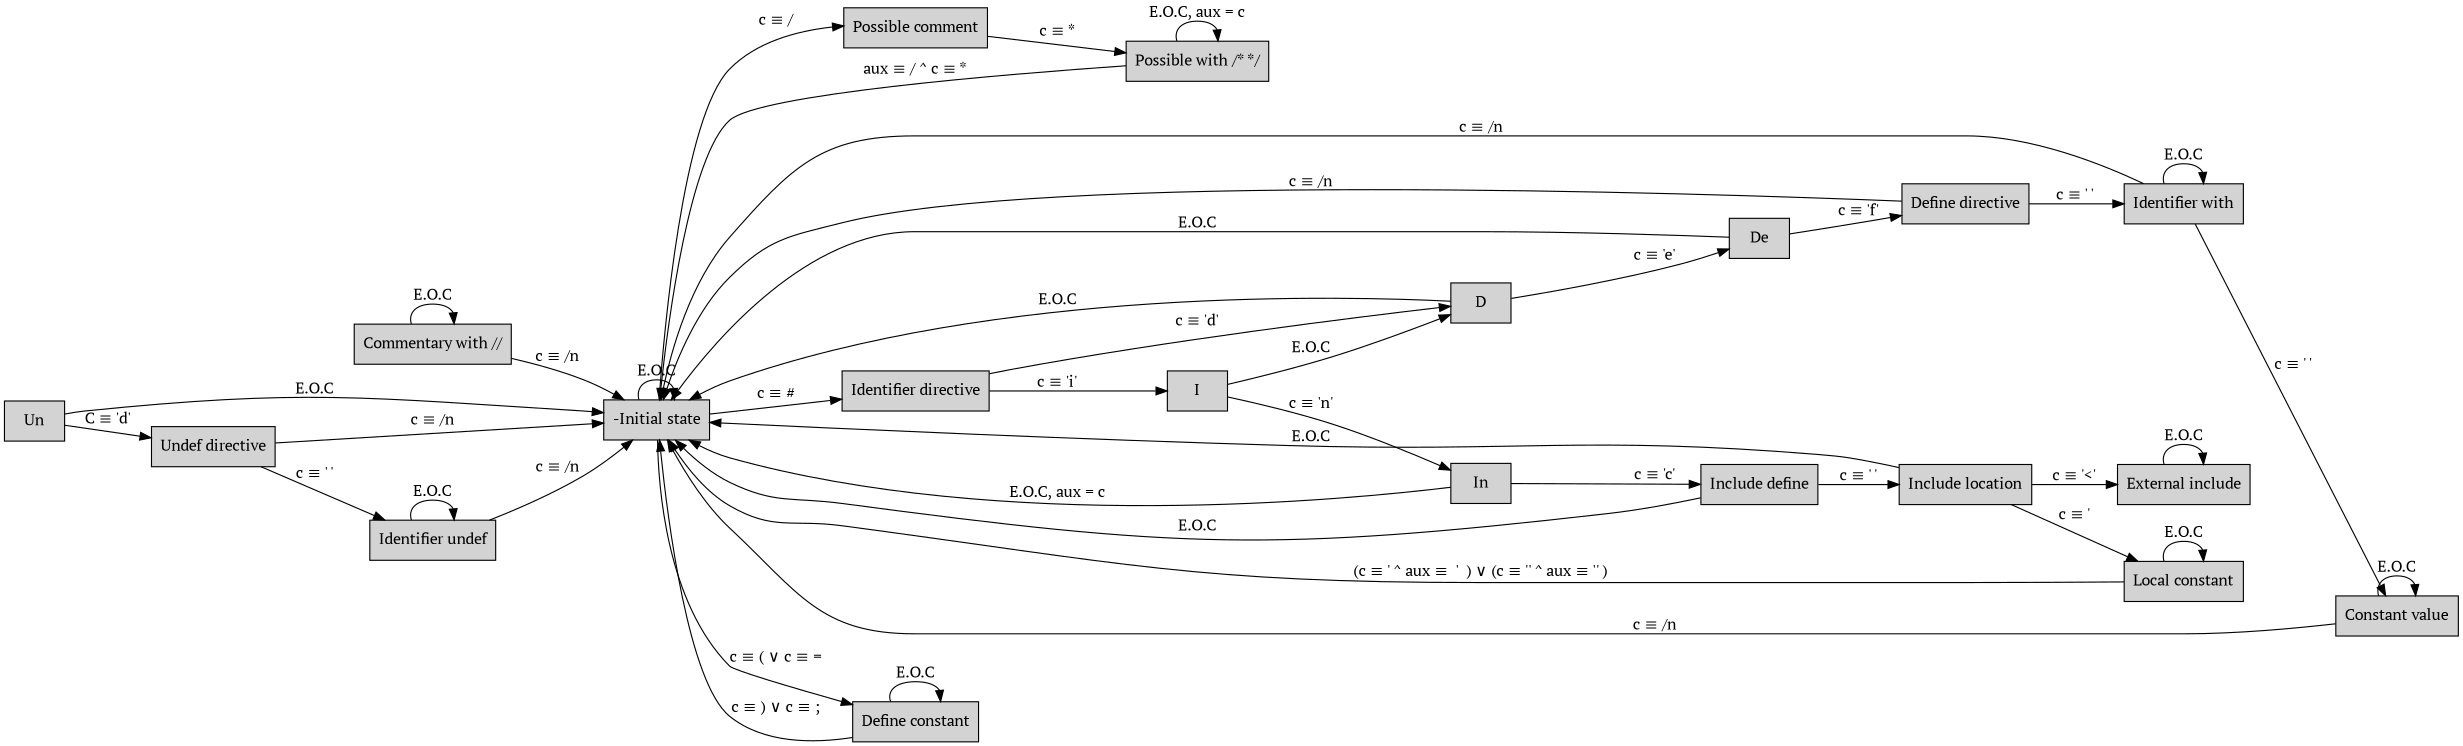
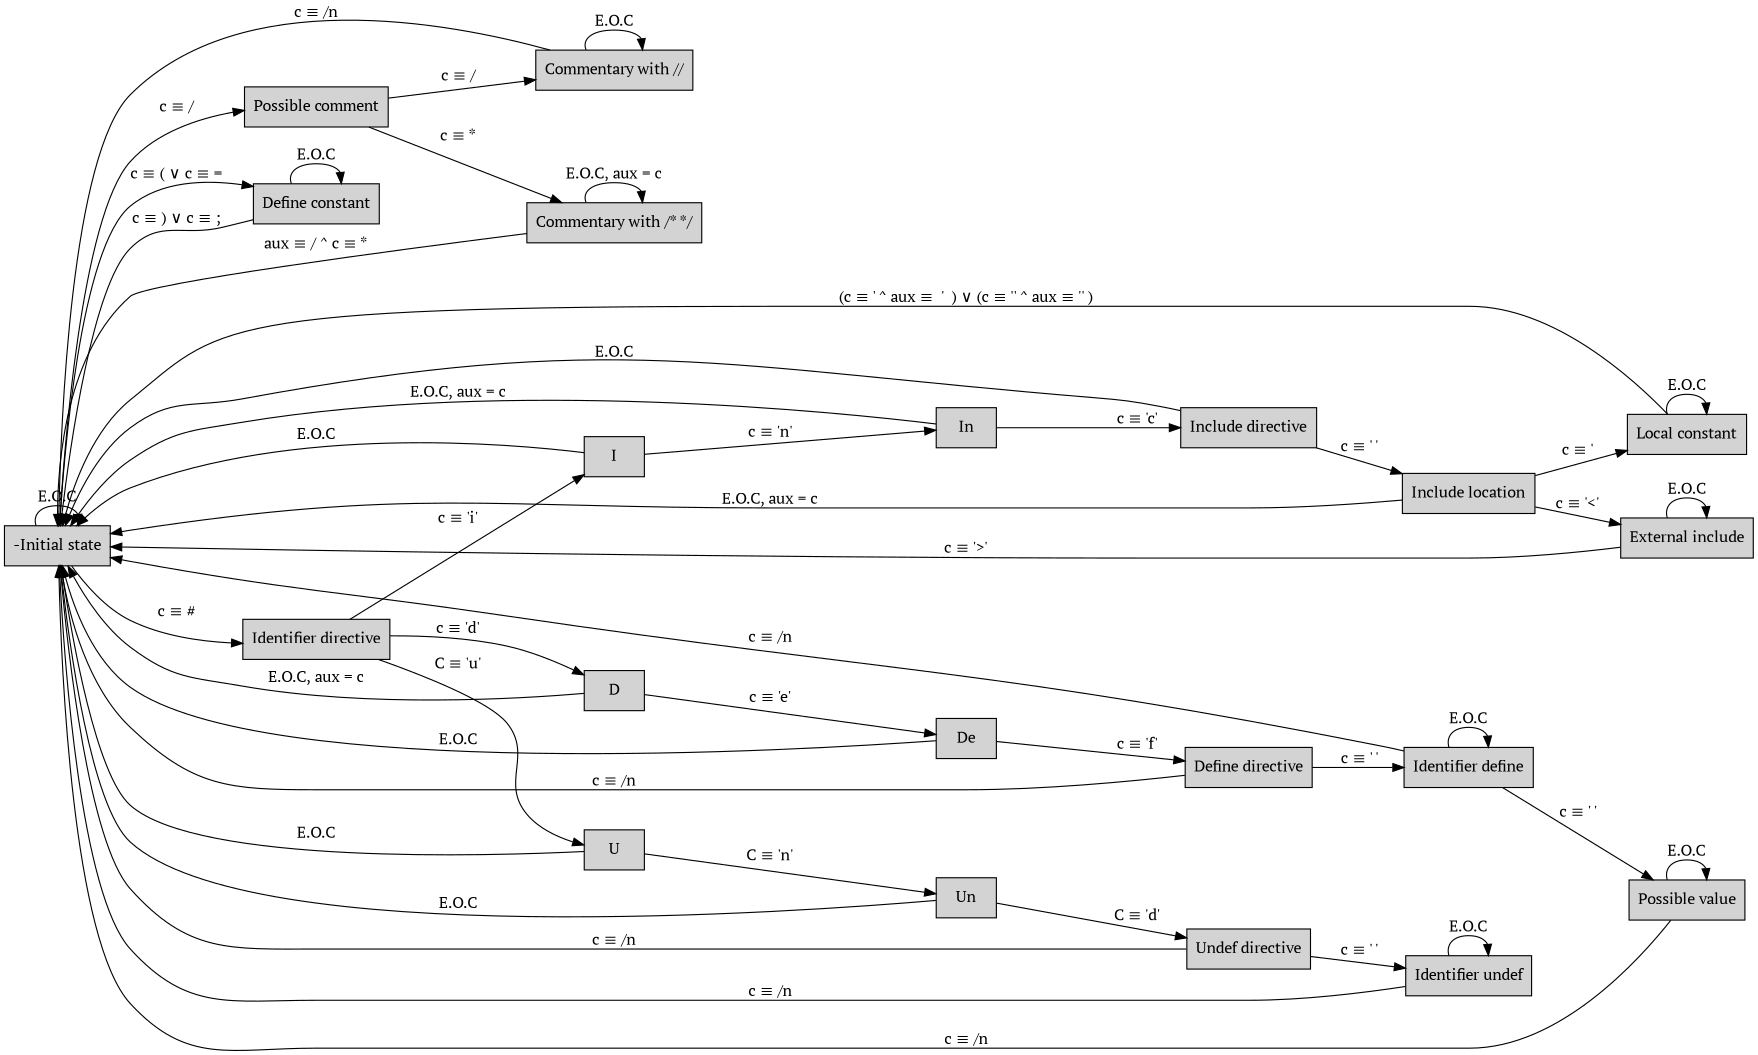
  digraph {
    fontname="PT Serif"
    rankdir=LR
    node [fontname="PT Serif" shape=box style=filled]
    edge [fontname="PT Serif"]
    "-Initial state"
    "Possible comment"
    n3 [label="Identifier directive"]
    "Define constant"
    "Commentary with //"
-   "Commentary with /* */" [label="Possible with /* */"]
+   "Commentary with /* */"
    D
    I
+   U
    De
    In
    Un
    "Define directive"
-   "Include directive" [label="Include define"]
+   "Include directive"
    "Include location"
    n16 [label="Local constant"]
    "External include"
-   "Identifier define" [label="Identifier with"]
-   "Constant value"
+   "Identifier define"
+   "Constant value" [label="Possible value"]
    "Undef directive"
    "Identifier undef"
    "-Initial state" -> "-Initial state" [label="E.O.C"]
    "-Initial state" -> "Possible comment" [label="c ≡ /"]
    "-Initial state" -> n3 [label="c ≡ #"]
    "-Initial state" -> "Define constant" [label="c ≡ ( ∨ c ≡ ="]
+   "Possible comment" -> "Commentary with //" [label="c ≡ /"]
    "Possible comment" -> "Commentary with /* */" [label="c ≡ *"]
    n3 -> D [label="c ≡ 'd'"]
    n3 -> I [label="c ≡ 'i'"]
+   n3 -> U [label="C ≡ 'u'"]
    "Define constant" -> "-Initial state" [label="c ≡ ) ∨ c ≡ ;"]
    "Define constant" -> "Define constant" [label="E.O.C"]
    "Commentary with //" -> "-Initial state" [label="c ≡ /n"]
    "Commentary with //" -> "Commentary with //" [label="E.O.C"]
    "Commentary with /* */" -> "-Initial state" [label="aux ≡ / ^ c ≡ *"]
    "Commentary with /* */" -> "Commentary with /* */" [label="E.O.C, aux = c"]
-   D -> "-Initial state" [label="E.O.C"]
+   D -> "-Initial state" [label="E.O.C, aux = c"]
    D -> De [label="c ≡ 'e'"]
-   I -> D [label="E.O.C"]
+   I -> "-Initial state" [label="E.O.C"]
    I -> In [label="c ≡ 'n'"]
+   U -> "-Initial state" [label="E.O.C"]
+   U -> Un [label="C ≡ 'n'"]
    De -> "-Initial state" [label="E.O.C"]
    De -> "Define directive" [label="c ≡ 'f'"]
    In -> "-Initial state" [label="E.O.C, aux = c"]
    In -> "Include directive" [label="c ≡ 'c'"]
    Un -> "-Initial state" [label="E.O.C"]
    Un -> "Undef directive" [label="C ≡ 'd'"]
    "Define directive" -> "-Initial state" [label="c ≡ /n"]
    "Define directive" -> "Identifier define" [label=" c ≡ ' ' "]
    "Include directive" -> "-Initial state" [label="E.O.C"]
    "Include directive" -> "Include location" [label="c ≡ ' '"]
-   "Include location" -> "-Initial state" [label="E.O.C"]
+   "Include location" -> "-Initial state" [label="E.O.C, aux = c"]
    "Include location" -> n16 [label="c ≡ '"]
    "Include location" -> "External include" [label="c ≡ '<'"]
    n16 -> "-Initial state" [label="(c ≡ ' ^ aux ≡  '  ) ∨ (c ≡ '' ^ aux ≡ '' )"]
    n16 -> n16 [label="E.O.C"]
+   "External include" -> "-Initial state" [label="c ≡ '>'"]
    "External include" -> "External include" [label="E.O.C"]
    "Identifier define" -> "-Initial state" [label=" c ≡ /n "]
    "Identifier define" -> "Identifier define" [label=" E.O.C "]
    "Identifier define" -> "Constant value" [label=" c ≡ ' ' "]
    "Constant value" -> "-Initial state" [label=" c ≡ /n "]
    "Constant value" -> "Constant value" [label=" E.O.C "]
    "Undef directive" -> "-Initial state" [label="c ≡ /n"]
    "Undef directive" -> "Identifier undef" [label="c ≡ ' '"]
    "Identifier undef" -> "-Initial state" [label=" c ≡ /n "]
    "Identifier undef" -> "Identifier undef" [label=" E.O.C "]
  }
